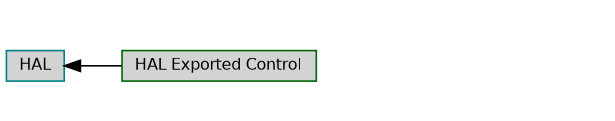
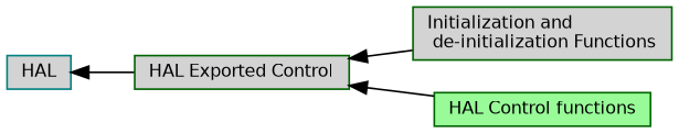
  digraph {
    rankdir=LR
    node [color=darkgreen fillcolor=lightgrey fontname=Helvetica fontsize=10 shape=box style=filled]
    edge [dir=back fontname=Helvetica fontsize=10 labelfontname=Helvetica labelfontsize=10 shape=plaintext style=solid]
    n1 [color=teal height=0.2 label=HAL width=0.4]
    n2 [fontcolor=black height=0.2 label="HAL Exported Control" width=0.4]
+   n3 [height=0.2 label="Initialization and\l de-initialization Functions" width=0.4]
+   n4 [fillcolor=palegreen height=0.2 label="HAL Control functions" width=0.4]
    n1 -> n2
+   n2 -> n3
+   n2 -> n4
  }
